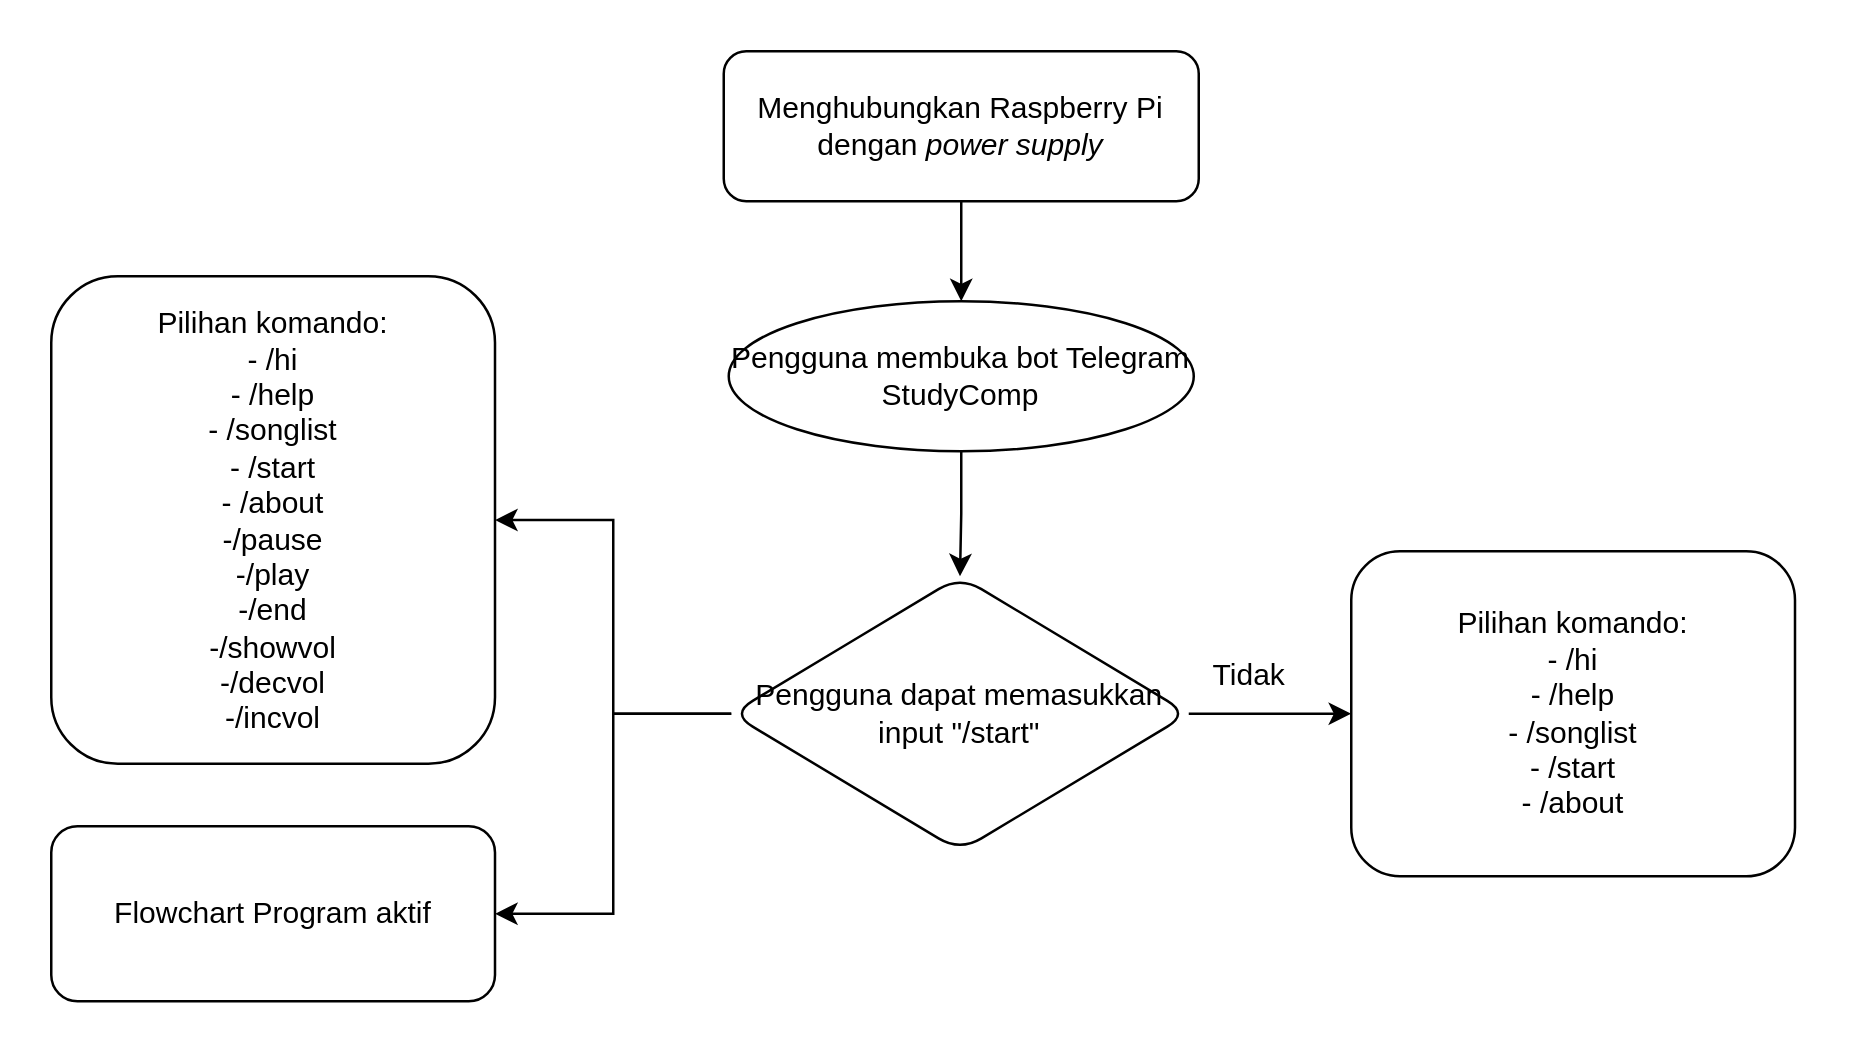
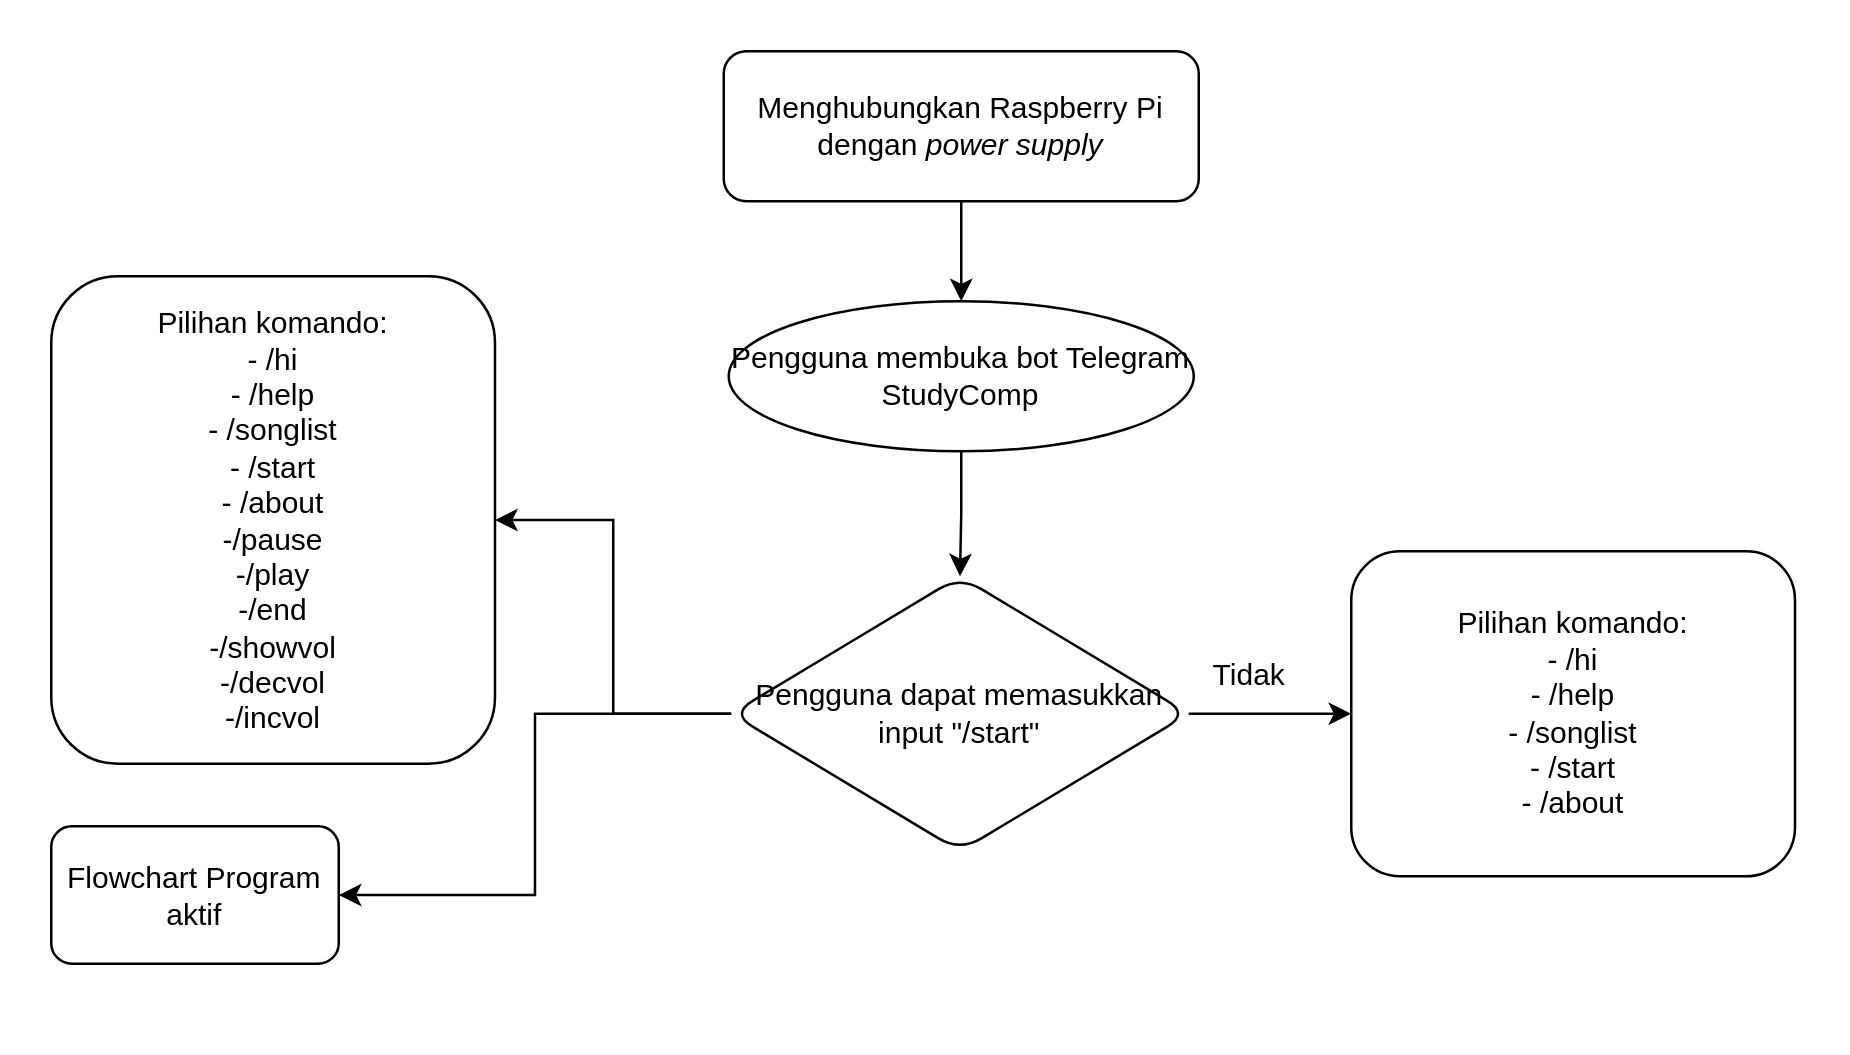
  <mxCell id="0" />
  <mxCell id="1" parent="0" />
  <mxCell id="2" value="" style="edgeStyle=orthogonalEdgeStyle;rounded=0;orthogonalLoop=1;jettySize=auto;html=1;" edge="1" parent="1" source="3" target="5"><mxGeometry relative="1" as="geometry" /></mxCell>
  <mxCell id="3" value="Menghubungkan Raspberry Pi dengan &lt;i&gt;power supply&lt;/i&gt;" style="rounded=1;whiteSpace=wrap;html=1;" vertex="1" parent="1"><mxGeometry x="289" y="20" width="190" height="60" as="geometry" /></mxCell>
  <mxCell id="4" value="" style="edgeStyle=orthogonalEdgeStyle;rounded=0;orthogonalLoop=1;jettySize=auto;html=1;" edge="1" parent="1" source="5" target="9"><mxGeometry relative="1" as="geometry" /></mxCell>
  <mxCell id="5" value="Pengguna membuka bot Telegram StudyComp" style="ellipse;whiteSpace=wrap;html=1;" vertex="1" parent="1"><mxGeometry x="291" y="120" width="186" height="60" as="geometry" /></mxCell>
  <mxCell id="6" value="" style="edgeStyle=orthogonalEdgeStyle;rounded=0;orthogonalLoop=1;jettySize=auto;html=1;" edge="1" parent="1" source="9" target="10"><mxGeometry relative="1" as="geometry" /></mxCell>
  <mxCell id="7" value="" style="edgeStyle=orthogonalEdgeStyle;rounded=0;orthogonalLoop=1;jettySize=auto;html=1;" edge="1" parent="1" source="9" target="12"><mxGeometry relative="1" as="geometry" /></mxCell>
  <mxCell id="8" style="edgeStyle=orthogonalEdgeStyle;rounded=0;orthogonalLoop=1;jettySize=auto;html=1;exitX=0;exitY=0.5;exitDx=0;exitDy=0;entryX=1;entryY=0.5;entryDx=0;entryDy=0;" edge="1" parent="1" source="9" target="13"><mxGeometry relative="1" as="geometry" /></mxCell>
  <mxCell id="9" value="Pengguna dapat memasukkan input &quot;/start&quot;" style="rhombus;whiteSpace=wrap;html=1;rounded=1;" vertex="1" parent="1"><mxGeometry x="292" y="230" width="183" height="110" as="geometry" /></mxCell>
  <mxCell id="10" value="Pilihan komando:&lt;br&gt;- /hi&lt;br&gt;- /help&lt;br&gt;- /songlist&lt;br&gt;- /start&lt;br&gt;- /about" style="whiteSpace=wrap;html=1;rounded=1;" vertex="1" parent="1"><mxGeometry x="540" y="220" width="177.5" height="130" as="geometry" /></mxCell>
  <mxCell id="11" value="Tidak" style="text;html=1;align=center;verticalAlign=middle;resizable=0;points=[];autosize=1;" vertex="1" parent="1"><mxGeometry x="479" y="260" width="40" height="20" as="geometry" /></mxCell>
  <mxCell id="12" value="Pilihan komando:&lt;br&gt;- /hi&lt;br&gt;- /help&lt;br&gt;- /songlist&lt;br&gt;- /start&lt;br&gt;- /about&lt;br&gt;-/pause&lt;br&gt;-/play&lt;br&gt;-/end&lt;br&gt;-/showvol&lt;br&gt;-/decvol&lt;br&gt;-/incvol" style="whiteSpace=wrap;html=1;rounded=1;" vertex="1" parent="1"><mxGeometry x="20" y="110" width="177.5" height="195" as="geometry" /></mxCell>
- <mxCell id="13" value="Flowchart Program aktif" style="whiteSpace=wrap;html=1;rounded=1;" vertex="1" parent="1"><mxGeometry x="20" y="330" width="177.5" height="70" as="geometry" /></mxCell>
+ <mxCell id="13" value="Flowchart Program aktif" style="whiteSpace=wrap;html=1;rounded=1;" vertex="1" parent="1"><mxGeometry x="20" y="330" width="115" height="55" as="geometry" /></mxCell>
